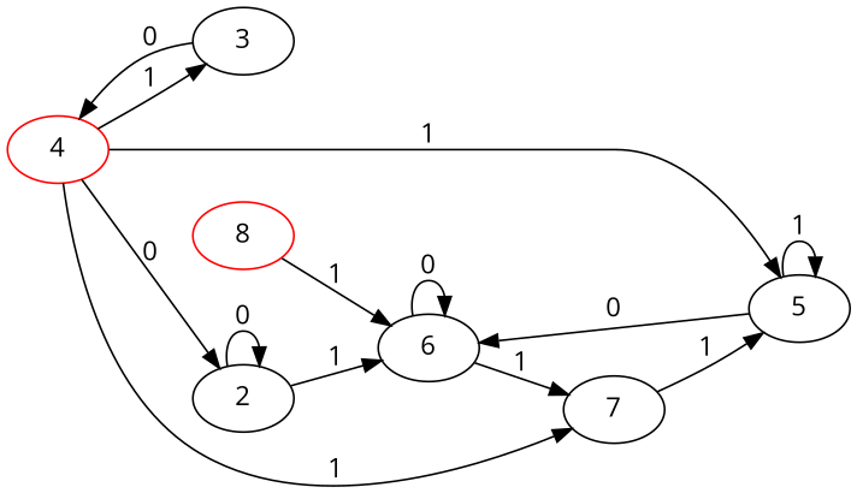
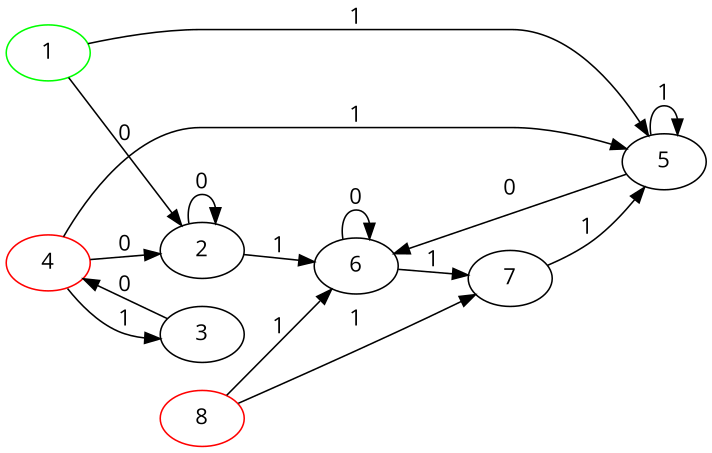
  digraph {
    fontname="Open Sans"
    rankdir=LR
    node [color=black fontname="Open Sans"]
    edge [fontname="Open Sans"]
+   n1 [color=green label=1]
    n2 [label=2]
    n3 [label=5]
    n4 [label=6]
    n5 [label=3]
    n6 [color=red label=4]
    n7 [label=7]
    n8 [color=red label=8]
+   n1 -> n2 [label=0]
+   n1 -> n3 [label=1]
    n2 -> n2 [label=0]
    n2 -> n4 [label=1]
    n3 -> n3 [label=1]
    n3 -> n4 [label=0]
    n4 -> n4 [label=0]
    n4 -> n7 [label=1]
    n5 -> n6 [label=0]
    n6 -> n2 [label=0]
    n6 -> n3 [label=1]
    n6 -> n5 [label=1]
    n7 -> n3 [label=1]
    n8 -> n4 [label=1]
-   n6 -> n7 [label=1]
+   n8 -> n7 [label=1]
  }
